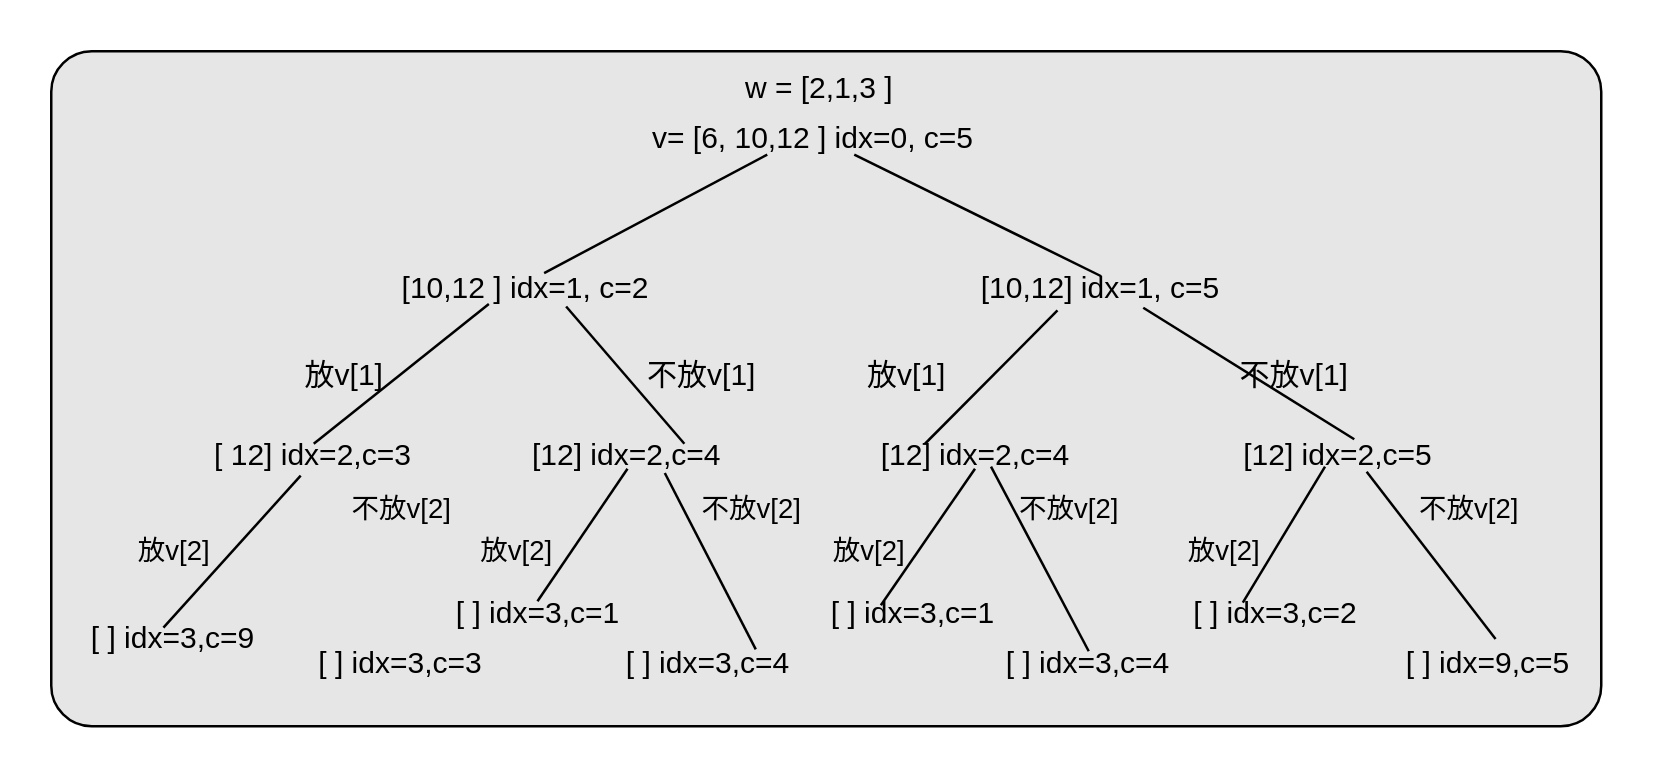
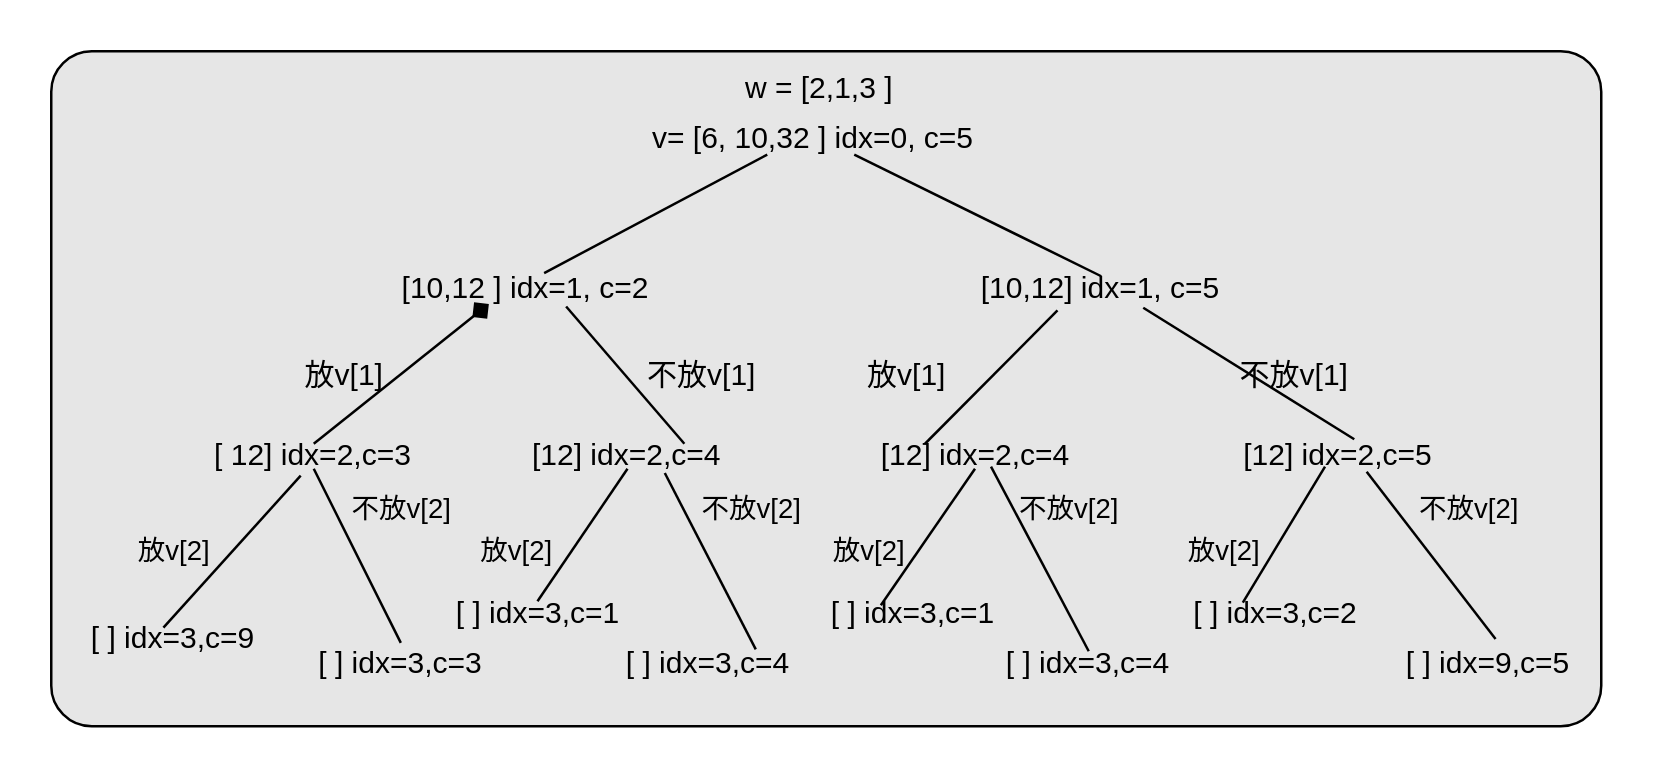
  <mxCell id="0" />
  <mxCell id="1" parent="0" />
  <mxCell id="2" value="" style="rounded=1;whiteSpace=wrap;html=1;arcSize=6;fillColor=#E6E6E6;" parent="1" vertex="1"><mxGeometry x="20" y="20" width="620" height="270" as="geometry" /></mxCell>
  <mxCell id="3" value="w = [2,1,3 ]" style="text;html=1;strokeColor=none;fillColor=none;align=center;verticalAlign=middle;whiteSpace=wrap;rounded=0;" parent="1" vertex="1"><mxGeometry x="285" y="30" width="85" height="10" as="geometry" /></mxCell>
- <mxCell id="4" value="v= [6, 10,12 ] idx=0, c=5" style="text;html=1;strokeColor=none;fillColor=none;align=center;verticalAlign=middle;whiteSpace=wrap;rounded=0;" parent="1" vertex="1"><mxGeometry x="250" y="50" width="150" height="10" as="geometry" /></mxCell>
+ <mxCell id="4" value="v= [6, 10,32 ] idx=0, c=5" style="text;html=1;strokeColor=none;fillColor=none;align=center;verticalAlign=middle;whiteSpace=wrap;rounded=0;" parent="1" vertex="1"><mxGeometry x="250" y="50" width="150" height="10" as="geometry" /></mxCell>
  <mxCell id="5" value="[10,12 ] idx=1, c=2" style="text;html=1;strokeColor=none;fillColor=none;align=center;verticalAlign=middle;whiteSpace=wrap;rounded=0;" parent="1" vertex="1"><mxGeometry x="155" y="110" width="110" height="10" as="geometry" /></mxCell>
  <mxCell id="6" value="[ 12] idx=2,c=3" style="text;html=1;strokeColor=none;fillColor=none;align=center;verticalAlign=middle;whiteSpace=wrap;rounded=0;" parent="1" vertex="1"><mxGeometry x="80" y="177" width="90" height="10" as="geometry" /></mxCell>
  <mxCell id="7" value="[10,12] idx=1, c=5" style="text;html=1;strokeColor=none;fillColor=none;align=center;verticalAlign=middle;whiteSpace=wrap;rounded=0;" parent="1" vertex="1"><mxGeometry x="390" y="110" width="100" height="10" as="geometry" /></mxCell>
  <mxCell id="8" value="" style="endArrow=none;html=1;rounded=0;entryX=0.376;entryY=1.133;entryDx=0;entryDy=0;entryPerimeter=0;exitX=0.565;exitY=-0.127;exitDx=0;exitDy=0;exitPerimeter=0;" parent="1" source="5" target="4" edge="1"><mxGeometry width="50" height="50" relative="1" as="geometry"><mxPoint x="210" y="130" as="sourcePoint" /><mxPoint x="260" y="80" as="targetPoint" /></mxGeometry></mxCell>
  <mxCell id="9" value="" style="endArrow=none;html=1;rounded=0;entryX=0.608;entryY=1.133;entryDx=0;entryDy=0;entryPerimeter=0;exitX=0.5;exitY=0;exitDx=0;exitDy=0;" parent="1" source="7" target="4" edge="1"><mxGeometry width="50" height="50" relative="1" as="geometry"><mxPoint x="256.5" y="108.73" as="sourcePoint" /><mxPoint x="293.88" y="71.33" as="targetPoint" /></mxGeometry></mxCell>
- <mxCell id="10" value="" style="endArrow=none;html=1;rounded=0;entryX=0.364;entryY=1.107;entryDx=0;entryDy=0;entryPerimeter=0;exitX=0.5;exitY=0;exitDx=0;exitDy=0;" parent="1" source="6" target="5" edge="1"><mxGeometry width="50" height="50" relative="1" as="geometry"><mxPoint x="152.62" y="180" as="sourcePoint" /><mxPoint x="200" y="132.6" as="targetPoint" /></mxGeometry></mxCell>
+ <mxCell id="10" value="" style="endArrow=diamond;html=1;rounded=0;entryX=0.364;entryY=1.107;entryDx=0;entryDy=0;entryPerimeter=0;exitX=0.5;exitY=0;exitDx=0;exitDy=0;" parent="1" source="6" target="5" edge="1"><mxGeometry width="50" height="50" relative="1" as="geometry"><mxPoint x="152.62" y="180" as="sourcePoint" /><mxPoint x="200" y="132.6" as="targetPoint" /></mxGeometry></mxCell>
  <mxCell id="11" value="[12] idx=2,c=4" style="text;html=1;strokeColor=none;fillColor=none;align=center;verticalAlign=middle;whiteSpace=wrap;rounded=0;" parent="1" vertex="1"><mxGeometry x="205" y="177" width="91" height="10" as="geometry" /></mxCell>
  <mxCell id="12" value="" style="endArrow=none;html=1;rounded=0;entryX=0.645;entryY=1.211;entryDx=0;entryDy=0;entryPerimeter=0;exitX=0.75;exitY=0;exitDx=0;exitDy=0;" parent="1" source="11" target="5" edge="1"><mxGeometry width="50" height="50" relative="1" as="geometry"><mxPoint x="170" y="190" as="sourcePoint" /><mxPoint x="226.4" y="131.07" as="targetPoint" /></mxGeometry></mxCell>
  <mxCell id="13" value="[12] idx=2,c=4" style="text;html=1;strokeColor=none;fillColor=none;align=center;verticalAlign=middle;whiteSpace=wrap;rounded=0;" parent="1" vertex="1"><mxGeometry x="349.5" y="177" width="80" height="10" as="geometry" /></mxCell>
  <mxCell id="14" value="[12] idx=2,c=5" style="text;html=1;strokeColor=none;fillColor=none;align=center;verticalAlign=middle;whiteSpace=wrap;rounded=0;" parent="1" vertex="1"><mxGeometry x="490" y="177" width="90" height="10" as="geometry" /></mxCell>
  <mxCell id="15" value="" style="endArrow=none;html=1;rounded=0;entryX=0.325;entryY=1.366;entryDx=0;entryDy=0;entryPerimeter=0;exitX=0.25;exitY=0;exitDx=0;exitDy=0;" parent="1" source="13" target="7" edge="1"><mxGeometry width="50" height="50" relative="1" as="geometry"><mxPoint x="280" y="190" as="sourcePoint" /><mxPoint x="254.5" y="132.11" as="targetPoint" /></mxGeometry></mxCell>
  <mxCell id="16" value="" style="endArrow=none;html=1;rounded=0;entryX=0.668;entryY=1.262;entryDx=0;entryDy=0;entryPerimeter=0;exitX=0.569;exitY=-0.179;exitDx=0;exitDy=0;exitPerimeter=0;" parent="1" source="14" target="7" edge="1"><mxGeometry width="50" height="50" relative="1" as="geometry"><mxPoint x="330" y="190" as="sourcePoint" /><mxPoint x="362.5" y="133.66" as="targetPoint" /></mxGeometry></mxCell>
  <mxCell id="17" value="放v[1]" style="text;html=1;strokeColor=none;fillColor=none;align=center;verticalAlign=middle;whiteSpace=wrap;rounded=0;" parent="1" vertex="1"><mxGeometry x="115" y="140" width="45" height="20" as="geometry" /></mxCell>
  <mxCell id="18" value="&lt;font style=&quot;font-size: 12px&quot;&gt;不放v[1]&lt;/font&gt;" style="text;html=1;strokeColor=none;fillColor=none;align=center;verticalAlign=middle;whiteSpace=wrap;rounded=0;" parent="1" vertex="1"><mxGeometry x="252.5" y="140" width="55" height="20" as="geometry" /></mxCell>
  <mxCell id="19" value="&lt;font style=&quot;font-size: 12px&quot;&gt;不放v[1]&lt;/font&gt;" style="text;html=1;strokeColor=none;fillColor=none;align=center;verticalAlign=middle;whiteSpace=wrap;rounded=0;" parent="1" vertex="1"><mxGeometry x="490" y="140" width="55" height="20" as="geometry" /></mxCell>
  <mxCell id="20" value="放v[1]" style="text;html=1;strokeColor=none;fillColor=none;align=center;verticalAlign=middle;whiteSpace=wrap;rounded=0;" parent="1" vertex="1"><mxGeometry x="340" y="140" width="45" height="20" as="geometry" /></mxCell>
  <mxCell id="21" value="[ ] idx=3,c=9" style="text;html=1;strokeColor=none;fillColor=none;align=center;verticalAlign=middle;whiteSpace=wrap;rounded=0;" parent="1" vertex="1"><mxGeometry x="34" y="250" width="70" height="10" as="geometry" /></mxCell>
  <mxCell id="22" value="" style="endArrow=none;html=1;rounded=0;entryX=0.442;entryY=1.275;entryDx=0;entryDy=0;entryPerimeter=0;exitX=0.441;exitY=0.055;exitDx=0;exitDy=0;exitPerimeter=0;" parent="1" source="21" target="6" edge="1"><mxGeometry width="50" height="50" relative="1" as="geometry"><mxPoint x="82.46" y="268.93" as="sourcePoint" /><mxPoint x="140" y="210" as="targetPoint" /></mxGeometry></mxCell>
  <mxCell id="23" value="[ ] idx=3,c=3" style="text;html=1;strokeColor=none;fillColor=none;align=center;verticalAlign=middle;whiteSpace=wrap;rounded=0;" parent="1" vertex="1"><mxGeometry x="115" y="260" width="90" height="10" as="geometry" /></mxCell>
+ <mxCell id="24" value="" style="endArrow=none;html=1;rounded=0;entryX=0.5;entryY=1;entryDx=0;entryDy=0;exitX=0.498;exitY=-0.335;exitDx=0;exitDy=0;exitPerimeter=0;" parent="1" source="23" target="6" edge="1"><mxGeometry width="50" height="50" relative="1" as="geometry"><mxPoint x="99.69" y="250.55" as="sourcePoint" /><mxPoint x="142.28" y="202.75" as="targetPoint" /></mxGeometry></mxCell>
  <mxCell id="25" value="[ ] idx=3,c=1" style="text;html=1;strokeColor=none;fillColor=none;align=center;verticalAlign=middle;whiteSpace=wrap;rounded=0;" parent="1" vertex="1"><mxGeometry x="179.5" y="240" width="70" height="10" as="geometry" /></mxCell>
  <mxCell id="26" value="" style="endArrow=none;html=1;rounded=0;entryX=0.5;entryY=1;entryDx=0;entryDy=0;exitX=0.5;exitY=0;exitDx=0;exitDy=0;" parent="1" source="25" target="11" edge="1"><mxGeometry width="50" height="50" relative="1" as="geometry"><mxPoint x="101.87" y="250.55" as="sourcePoint" /><mxPoint x="142.28" y="202.75" as="targetPoint" /></mxGeometry></mxCell>
  <mxCell id="27" value="[ ] idx=3,c=4" style="text;html=1;strokeColor=none;fillColor=none;align=center;verticalAlign=middle;whiteSpace=wrap;rounded=0;" parent="1" vertex="1"><mxGeometry x="238" y="260" width="90" height="10" as="geometry" /></mxCell>
  <mxCell id="28" value="" style="endArrow=none;html=1;rounded=0;entryX=0.664;entryY=1.172;entryDx=0;entryDy=0;entryPerimeter=0;exitX=0.709;exitY=-0.075;exitDx=0;exitDy=0;exitPerimeter=0;" parent="1" source="27" target="11" edge="1"><mxGeometry width="50" height="50" relative="1" as="geometry"><mxPoint x="169.82" y="266.65" as="sourcePoint" /><mxPoint x="158.84" y="200.68" as="targetPoint" /></mxGeometry></mxCell>
  <mxCell id="29" value="[ ] idx=3,c=1" style="text;html=1;strokeColor=none;fillColor=none;align=center;verticalAlign=middle;whiteSpace=wrap;rounded=0;" parent="1" vertex="1"><mxGeometry x="330" y="240" width="70" height="10" as="geometry" /></mxCell>
  <mxCell id="30" value="[ ] idx=3,c=4" style="text;html=1;strokeColor=none;fillColor=none;align=center;verticalAlign=middle;whiteSpace=wrap;rounded=0;" parent="1" vertex="1"><mxGeometry x="400" y="260" width="70" height="10" as="geometry" /></mxCell>
  <mxCell id="31" value="[ ] idx=3,c=2" style="text;html=1;strokeColor=none;fillColor=none;align=center;verticalAlign=middle;whiteSpace=wrap;rounded=0;" parent="1" vertex="1"><mxGeometry x="475" y="240" width="70" height="10" as="geometry" /></mxCell>
  <mxCell id="32" value="[ ] idx=9,c=5" style="text;html=1;strokeColor=none;fillColor=none;align=center;verticalAlign=middle;whiteSpace=wrap;rounded=0;" parent="1" vertex="1"><mxGeometry x="560" y="260" width="70" height="10" as="geometry" /></mxCell>
  <mxCell id="33" value="" style="endArrow=none;html=1;rounded=0;entryX=0.5;entryY=1;entryDx=0;entryDy=0;exitX=0.312;exitY=0.159;exitDx=0;exitDy=0;exitPerimeter=0;" parent="1" source="29" target="13" edge="1"><mxGeometry width="50" height="50" relative="1" as="geometry"><mxPoint x="220" y="250" as="sourcePoint" /><mxPoint x="250.304" y="200.68" as="targetPoint" /></mxGeometry></mxCell>
  <mxCell id="34" value="" style="endArrow=none;html=1;rounded=0;entryX=0.58;entryY=0.912;entryDx=0;entryDy=0;entryPerimeter=0;exitX=0.5;exitY=0;exitDx=0;exitDy=0;" parent="1" source="30" target="13" edge="1"><mxGeometry width="50" height="50" relative="1" as="geometry"><mxPoint x="331.84" y="251.59" as="sourcePoint" /><mxPoint x="365.12" y="200.68" as="targetPoint" /></mxGeometry></mxCell>
  <mxCell id="35" value="" style="endArrow=none;html=1;rounded=0;entryX=0.439;entryY=0.912;entryDx=0;entryDy=0;exitX=0.309;exitY=0.055;exitDx=0;exitDy=0;exitPerimeter=0;entryPerimeter=0;" parent="1" source="31" target="14" edge="1"><mxGeometry width="50" height="50" relative="1" as="geometry"><mxPoint x="415" y="270" as="sourcePoint" /><mxPoint x="386.4" y="199.12" as="targetPoint" /></mxGeometry></mxCell>
  <mxCell id="36" value="" style="endArrow=none;html=1;rounded=0;entryX=0.624;entryY=1.12;entryDx=0;entryDy=0;exitX=0.539;exitY=-0.491;exitDx=0;exitDy=0;exitPerimeter=0;entryPerimeter=0;" parent="1" source="32" target="14" edge="1"><mxGeometry width="50" height="50" relative="1" as="geometry"><mxPoint x="471.63" y="250.55" as="sourcePoint" /><mxPoint x="505" y="200" as="targetPoint" /></mxGeometry></mxCell>
  <mxCell id="37" value="&lt;font style=&quot;font-size: 11px&quot;&gt;放v[2]&lt;/font&gt;" style="text;html=1;strokeColor=none;fillColor=none;align=center;verticalAlign=middle;whiteSpace=wrap;rounded=0;fontSize=8;" parent="1" vertex="1"><mxGeometry x="49.5" y="210" width="39" height="20" as="geometry" /></mxCell>
  <mxCell id="38" value="&lt;font style=&quot;font-size: 11px&quot;&gt;不放v[2]&lt;/font&gt;" style="text;html=1;strokeColor=none;fillColor=none;align=center;verticalAlign=middle;whiteSpace=wrap;rounded=0;fontSize=8;" parent="1" vertex="1"><mxGeometry x="132.5" y="193" width="55" height="20" as="geometry" /></mxCell>
  <mxCell id="39" value="&lt;font style=&quot;font-size: 11px&quot;&gt;放v[2]&lt;/font&gt;" style="text;html=1;strokeColor=none;fillColor=none;align=center;verticalAlign=middle;whiteSpace=wrap;rounded=0;fontSize=8;" parent="1" vertex="1"><mxGeometry x="186.5" y="210" width="39" height="20" as="geometry" /></mxCell>
  <mxCell id="40" value="&lt;font style=&quot;font-size: 11px&quot;&gt;放v[2]&lt;/font&gt;" style="text;html=1;strokeColor=none;fillColor=none;align=center;verticalAlign=middle;whiteSpace=wrap;rounded=0;fontSize=8;" parent="1" vertex="1"><mxGeometry x="328" y="210" width="39" height="20" as="geometry" /></mxCell>
  <mxCell id="41" value="&lt;font style=&quot;font-size: 11px&quot;&gt;放v[2]&lt;/font&gt;" style="text;html=1;strokeColor=none;fillColor=none;align=center;verticalAlign=middle;whiteSpace=wrap;rounded=0;fontSize=8;" parent="1" vertex="1"><mxGeometry x="470" y="210" width="39" height="20" as="geometry" /></mxCell>
  <mxCell id="42" value="&lt;font style=&quot;font-size: 11px&quot;&gt;不放v[2]&lt;/font&gt;" style="text;html=1;strokeColor=none;fillColor=none;align=center;verticalAlign=middle;whiteSpace=wrap;rounded=0;fontSize=8;" parent="1" vertex="1"><mxGeometry x="273" y="193" width="55" height="20" as="geometry" /></mxCell>
  <mxCell id="43" value="&lt;font style=&quot;font-size: 11px&quot;&gt;不放v[2]&lt;/font&gt;" style="text;html=1;strokeColor=none;fillColor=none;align=center;verticalAlign=middle;whiteSpace=wrap;rounded=0;fontSize=8;" parent="1" vertex="1"><mxGeometry x="400" y="193" width="55" height="20" as="geometry" /></mxCell>
  <mxCell id="44" value="&lt;font style=&quot;font-size: 11px&quot;&gt;不放v[2]&lt;/font&gt;" style="text;html=1;strokeColor=none;fillColor=none;align=center;verticalAlign=middle;whiteSpace=wrap;rounded=0;fontSize=8;" parent="1" vertex="1"><mxGeometry x="560" y="193" width="55" height="20" as="geometry" /></mxCell>
